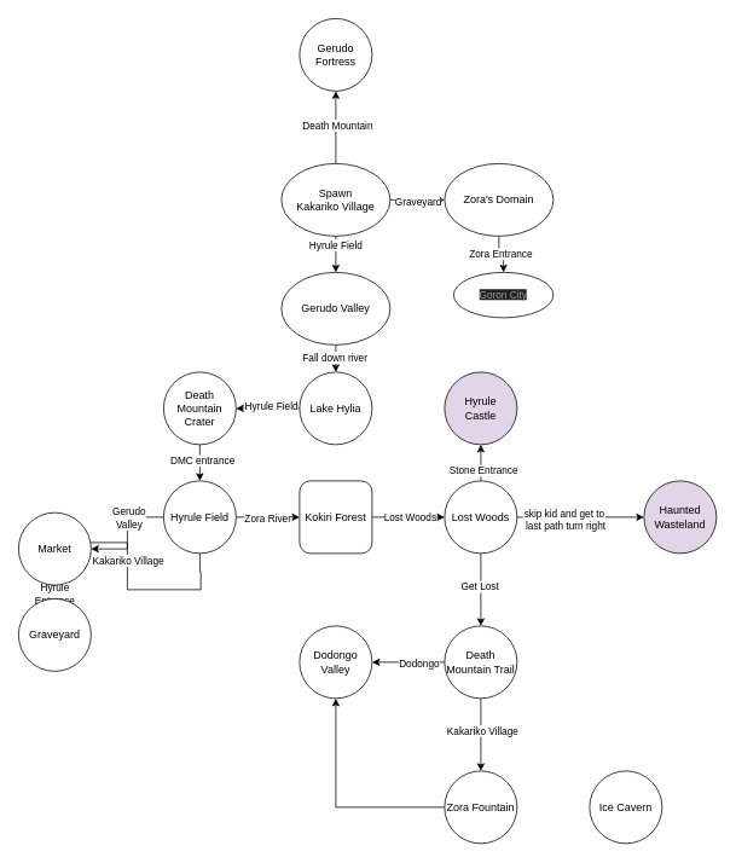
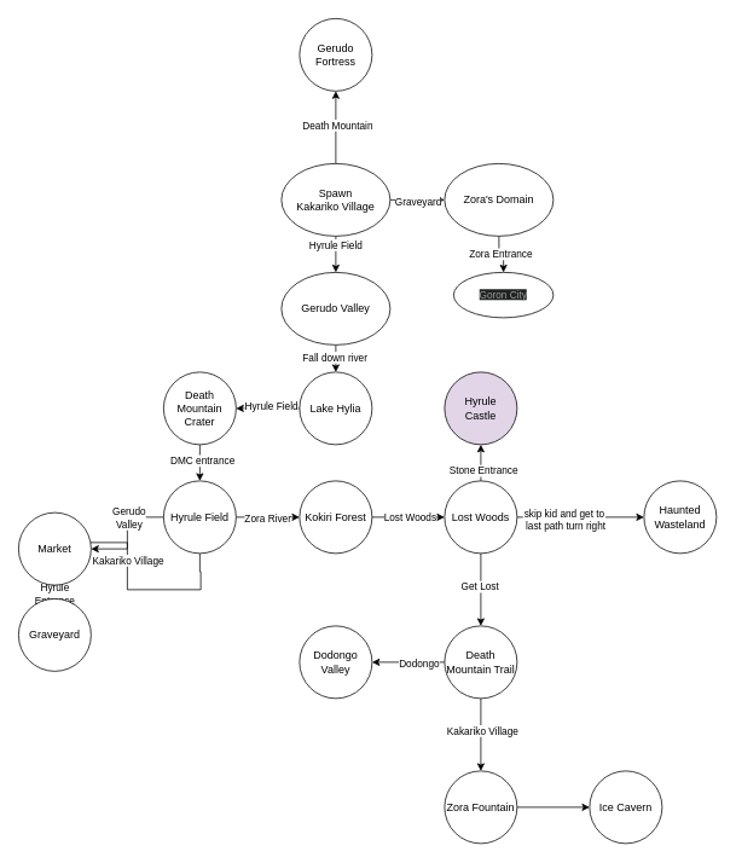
  <mxCell id="0" />
  <mxCell id="1" parent="0" />
  <mxCell id="2" value="" style="edgeStyle=orthogonalEdgeStyle;rounded=0;orthogonalLoop=1;jettySize=auto;html=1;" edge="1" parent="1" source="8" target="11"><mxGeometry relative="1" as="geometry" /></mxCell>
  <mxCell id="3" value="Graveyard" style="edgeLabel;html=1;align=center;verticalAlign=middle;resizable=0;points=[];" vertex="1" connectable="0" parent="2"><mxGeometry x="0.005" y="-1" relative="1" as="geometry"><mxPoint as="offset" /></mxGeometry></mxCell>
  <mxCell id="4" style="edgeStyle=orthogonalEdgeStyle;rounded=0;orthogonalLoop=1;jettySize=auto;html=1;exitX=0.5;exitY=1;exitDx=0;exitDy=0;entryX=0.5;entryY=0;entryDx=0;entryDy=0;" edge="1" parent="1" source="8" target="14"><mxGeometry relative="1" as="geometry" /></mxCell>
  <mxCell id="5" value="Hyrule Field" style="edgeLabel;html=1;align=center;verticalAlign=middle;resizable=0;points=[];" vertex="1" connectable="0" parent="4"><mxGeometry x="-0.562" y="-1" relative="1" as="geometry"><mxPoint as="offset" /></mxGeometry></mxCell>
  <mxCell id="6" value="" style="edgeStyle=orthogonalEdgeStyle;rounded=0;orthogonalLoop=1;jettySize=auto;html=1;" edge="1" parent="1" source="8" target="19"><mxGeometry relative="1" as="geometry" /></mxCell>
  <mxCell id="7" value="Death Mountain" style="edgeLabel;html=1;align=center;verticalAlign=middle;resizable=0;points=[];" vertex="1" connectable="0" parent="6"><mxGeometry x="0.066" y="-1" relative="1" as="geometry"><mxPoint as="offset" /></mxGeometry></mxCell>
  <mxCell id="8" value="Spawn&lt;div&gt;Kakariko Village&lt;/div&gt;" style="ellipse;whiteSpace=wrap;html=1;" vertex="1" parent="1"><mxGeometry x="310" y="180" width="120" height="80" as="geometry" /></mxCell>
  <mxCell id="9" style="edgeStyle=orthogonalEdgeStyle;rounded=0;orthogonalLoop=1;jettySize=auto;html=1;exitX=0.5;exitY=1;exitDx=0;exitDy=0;entryX=0.5;entryY=0;entryDx=0;entryDy=0;" edge="1" parent="1" source="11" target="15"><mxGeometry relative="1" as="geometry" /></mxCell>
  <mxCell id="10" value="Zora Entrance" style="edgeLabel;html=1;align=center;verticalAlign=middle;resizable=0;points=[];" vertex="1" connectable="0" parent="9"><mxGeometry x="-0.045" y="1" relative="1" as="geometry"><mxPoint as="offset" /></mxGeometry></mxCell>
  <mxCell id="11" value="Zora's Domain" style="ellipse;whiteSpace=wrap;html=1;" vertex="1" parent="1"><mxGeometry x="490" y="180" width="120" height="80" as="geometry" /></mxCell>
  <mxCell id="12" value="" style="edgeStyle=orthogonalEdgeStyle;rounded=0;orthogonalLoop=1;jettySize=auto;html=1;" edge="1" parent="1" source="14" target="18"><mxGeometry relative="1" as="geometry" /></mxCell>
  <mxCell id="13" value="Fall down river" style="edgeLabel;html=1;align=center;verticalAlign=middle;resizable=0;points=[];" vertex="1" connectable="0" parent="12"><mxGeometry x="0.328" y="-2" relative="1" as="geometry"><mxPoint as="offset" /></mxGeometry></mxCell>
  <mxCell id="14" value="Gerudo Valley" style="ellipse;whiteSpace=wrap;html=1;" vertex="1" parent="1"><mxGeometry x="310" y="300" width="120" height="80" as="geometry" /></mxCell>
  <mxCell id="15" value="&lt;br&gt;&lt;span data-darkreader-inline-bgcolor=&quot;&quot; data-darkreader-inline-color=&quot;&quot; style=&quot;color: rgb(157, 156, 154); font-family: Helvetica; font-size: 11px; font-style: normal; font-variant-ligatures: normal; font-variant-caps: normal; font-weight: 400; letter-spacing: normal; orphans: 2; text-align: center; text-indent: 0px; text-transform: none; widows: 2; word-spacing: 0px; -webkit-text-stroke-width: 0px; white-space: nowrap; background-color: rgb(33, 35, 35); text-decoration-thickness: initial; text-decoration-style: initial; text-decoration-color: initial; float: none; display: inline !important; --darkreader-inline-color: #78746d; --darkreader-inline-bgcolor: #232424;&quot;&gt;Goron City&lt;/span&gt;&lt;div&gt;&lt;br/&gt;&lt;/div&gt;" style="ellipse;whiteSpace=wrap;html=1;" vertex="1" parent="1"><mxGeometry x="500" y="300" width="110" height="50" as="geometry" /></mxCell>
  <mxCell id="16" value="" style="edgeStyle=orthogonalEdgeStyle;rounded=0;orthogonalLoop=1;jettySize=auto;html=1;" edge="1" parent="1" source="18" target="22"><mxGeometry relative="1" as="geometry" /></mxCell>
  <mxCell id="17" value="Hyrule Field" style="edgeLabel;html=1;align=center;verticalAlign=middle;resizable=0;points=[];" vertex="1" connectable="0" parent="16"><mxGeometry x="-0.091" y="-3" relative="1" as="geometry"><mxPoint as="offset" /></mxGeometry></mxCell>
  <mxCell id="18" value="Lake Hylia" style="ellipse;whiteSpace=wrap;html=1;" vertex="1" parent="1"><mxGeometry x="330" y="410" width="80" height="80" as="geometry" /></mxCell>
  <mxCell id="19" value="Gerudo Fortress" style="ellipse;whiteSpace=wrap;html=1;" vertex="1" parent="1"><mxGeometry x="330" y="20" width="80" height="80" as="geometry" /></mxCell>
  <mxCell id="20" value="" style="edgeStyle=orthogonalEdgeStyle;rounded=0;orthogonalLoop=1;jettySize=auto;html=1;" edge="1" parent="1" source="22" target="29"><mxGeometry relative="1" as="geometry" /></mxCell>
  <mxCell id="21" value="DMC entrance" style="edgeLabel;html=1;align=center;verticalAlign=middle;resizable=0;points=[];" vertex="1" connectable="0" parent="20"><mxGeometry x="-0.169" y="2" relative="1" as="geometry"><mxPoint as="offset" /></mxGeometry></mxCell>
  <mxCell id="22" value="Death Mountain Crater" style="ellipse;whiteSpace=wrap;html=1;" vertex="1" parent="1"><mxGeometry x="180" y="410" width="80" height="80" as="geometry" /></mxCell>
  <mxCell id="23" value="" style="edgeStyle=orthogonalEdgeStyle;rounded=0;orthogonalLoop=1;jettySize=auto;html=1;" edge="1" parent="1" source="29" target="32"><mxGeometry relative="1" as="geometry" /></mxCell>
  <mxCell id="24" value="Zora River" style="edgeLabel;html=1;align=center;verticalAlign=middle;resizable=0;points=[];" vertex="1" connectable="0" parent="23"><mxGeometry x="-0.035" y="-1" relative="1" as="geometry"><mxPoint as="offset" /></mxGeometry></mxCell>
  <mxCell id="25" value="" style="edgeStyle=orthogonalEdgeStyle;rounded=0;orthogonalLoop=1;jettySize=auto;html=1;" edge="1" parent="1" source="29" target="53"><mxGeometry relative="1" as="geometry" /></mxCell>
  <mxCell id="26" value="Gerudo&lt;div&gt;Valley&lt;/div&gt;" style="edgeLabel;html=1;align=center;verticalAlign=middle;resizable=0;points=[];" vertex="1" connectable="0" parent="25"><mxGeometry x="-0.324" relative="1" as="geometry"><mxPoint as="offset" /></mxGeometry></mxCell>
  <mxCell id="27" style="edgeStyle=orthogonalEdgeStyle;rounded=0;orthogonalLoop=1;jettySize=auto;html=1;entryX=1;entryY=1;entryDx=0;entryDy=0;" edge="1" parent="1" source="29" target="53"><mxGeometry relative="1" as="geometry"><mxPoint x="180" y="650" as="targetPoint" /><Array as="points"><mxPoint x="220" y="630" /><mxPoint x="221" y="630" /><mxPoint x="221" y="650" /><mxPoint x="140" y="650" /><mxPoint x="140" y="598" /></Array></mxGeometry></mxCell>
  <mxCell id="28" value="Kakariko Village" style="edgeLabel;html=1;align=center;verticalAlign=middle;resizable=0;points=[];" vertex="1" connectable="0" parent="27"><mxGeometry x="0.185" relative="1" as="geometry"><mxPoint as="offset" /></mxGeometry></mxCell>
  <mxCell id="29" value="Hyrule Field" style="ellipse;whiteSpace=wrap;html=1;" vertex="1" parent="1"><mxGeometry x="180" y="530" width="80" height="80" as="geometry" /></mxCell>
  <mxCell id="30" value="" style="edgeStyle=orthogonalEdgeStyle;rounded=0;orthogonalLoop=1;jettySize=auto;html=1;" edge="1" parent="1" source="32" target="39"><mxGeometry relative="1" as="geometry" /></mxCell>
  <mxCell id="31" value="Lost Woods" style="edgeLabel;html=1;align=center;verticalAlign=middle;resizable=0;points=[];" vertex="1" connectable="0" parent="30"><mxGeometry x="-0.337" y="1" relative="1" as="geometry"><mxPoint x="14" y="1" as="offset" /></mxGeometry></mxCell>
- <mxCell id="32" value="Kokiri Forest" style="whiteSpace=wrap;html=1;rounded=1;" vertex="1" parent="1"><mxGeometry x="330" y="530" width="80" height="80" as="geometry" /></mxCell>
+ <mxCell id="32" value="Kokiri Forest" style="ellipse;whiteSpace=wrap;html=1;" vertex="1" parent="1"><mxGeometry x="330" y="530" width="80" height="80" as="geometry" /></mxCell>
  <mxCell id="33" value="" style="edgeStyle=orthogonalEdgeStyle;rounded=0;orthogonalLoop=1;jettySize=auto;html=1;" edge="1" parent="1" source="39" target="40"><mxGeometry relative="1" as="geometry" /></mxCell>
  <mxCell id="34" value="Stone Entrance" style="edgeLabel;html=1;align=center;verticalAlign=middle;resizable=0;points=[];" vertex="1" connectable="0" parent="33"><mxGeometry x="-0.386" y="-2" relative="1" as="geometry"><mxPoint as="offset" /></mxGeometry></mxCell>
  <mxCell id="35" value="" style="edgeStyle=orthogonalEdgeStyle;rounded=0;orthogonalLoop=1;jettySize=auto;html=1;" edge="1" parent="1" source="39" target="45"><mxGeometry relative="1" as="geometry" /></mxCell>
  <mxCell id="36" value="Get Lost" style="edgeLabel;html=1;align=center;verticalAlign=middle;resizable=0;points=[];" vertex="1" connectable="0" parent="35"><mxGeometry x="-0.1" y="-2" relative="1" as="geometry"><mxPoint as="offset" /></mxGeometry></mxCell>
  <mxCell id="37" value="" style="edgeStyle=orthogonalEdgeStyle;rounded=0;orthogonalLoop=1;jettySize=auto;html=1;" edge="1" parent="1" source="39" target="50"><mxGeometry relative="1" as="geometry" /></mxCell>
  <mxCell id="38" value="skip kid and get to&lt;br&gt;&amp;nbsp;last path turn right" style="edgeLabel;html=1;align=center;verticalAlign=middle;resizable=0;points=[];" vertex="1" connectable="0" parent="37"><mxGeometry x="-0.268" y="-2" relative="1" as="geometry"><mxPoint as="offset" /></mxGeometry></mxCell>
  <mxCell id="39" value="Lost Woods" style="ellipse;whiteSpace=wrap;html=1;" vertex="1" parent="1"><mxGeometry x="490" y="530" width="80" height="80" as="geometry" /></mxCell>
  <mxCell id="40" value="Hyrule&lt;div&gt;Castle&lt;/div&gt;" style="ellipse;whiteSpace=wrap;html=1;fillColor=#e1d5e7;" vertex="1" parent="1"><mxGeometry x="490" y="410" width="80" height="80" as="geometry" /></mxCell>
  <mxCell id="41" value="" style="edgeStyle=orthogonalEdgeStyle;rounded=0;orthogonalLoop=1;jettySize=auto;html=1;" edge="1" parent="1" source="45" target="46"><mxGeometry relative="1" as="geometry" /></mxCell>
  <mxCell id="42" value="Dodongo" style="edgeLabel;html=1;align=center;verticalAlign=middle;resizable=0;points=[];" vertex="1" connectable="0" parent="41"><mxGeometry x="-0.266" y="1" relative="1" as="geometry"><mxPoint as="offset" /></mxGeometry></mxCell>
  <mxCell id="43" value="" style="edgeStyle=orthogonalEdgeStyle;rounded=0;orthogonalLoop=1;jettySize=auto;html=1;" edge="1" parent="1" source="45" target="48"><mxGeometry relative="1" as="geometry" /></mxCell>
  <mxCell id="44" value="Kakariko Village" style="edgeLabel;html=1;align=center;verticalAlign=middle;resizable=0;points=[];" vertex="1" connectable="0" parent="43"><mxGeometry x="-0.117" y="1" relative="1" as="geometry"><mxPoint as="offset" /></mxGeometry></mxCell>
  <mxCell id="45" value="Death Mountain Trail" style="ellipse;whiteSpace=wrap;html=1;" vertex="1" parent="1"><mxGeometry x="490" y="690" width="80" height="80" as="geometry" /></mxCell>
  <mxCell id="46" value="Dodongo Valley" style="ellipse;whiteSpace=wrap;html=1;" vertex="1" parent="1"><mxGeometry x="330" y="690" width="80" height="80" as="geometry" /></mxCell>
- <mxCell id="47" value="" style="edgeStyle=orthogonalEdgeStyle;rounded=0;orthogonalLoop=1;jettySize=auto;html=1;" edge="1" parent="1" source="48" target="46"><mxGeometry relative="1" as="geometry" /></mxCell>
+ <mxCell id="47" value="" style="edgeStyle=orthogonalEdgeStyle;rounded=0;orthogonalLoop=1;jettySize=auto;html=1;" edge="1" parent="1" source="48" target="49"><mxGeometry relative="1" as="geometry" /></mxCell>
  <mxCell id="48" value="Zora Fountain" style="ellipse;whiteSpace=wrap;html=1;" vertex="1" parent="1"><mxGeometry x="490" y="850" width="80" height="80" as="geometry" /></mxCell>
  <mxCell id="49" value="Ice Cavern" style="ellipse;whiteSpace=wrap;html=1;" vertex="1" parent="1"><mxGeometry x="650" y="850" width="80" height="80" as="geometry" /></mxCell>
- <mxCell id="50" value="Haunted Wasteland" style="ellipse;whiteSpace=wrap;html=1;fillColor=#e1d5e7;" vertex="1" parent="1"><mxGeometry x="710" y="530" width="80" height="80" as="geometry" /></mxCell>
+ <mxCell id="50" value="Haunted Wasteland" style="ellipse;whiteSpace=wrap;html=1;" vertex="1" parent="1"><mxGeometry x="710" y="530" width="80" height="80" as="geometry" /></mxCell>
  <mxCell id="51" value="" style="edgeStyle=orthogonalEdgeStyle;rounded=0;orthogonalLoop=1;jettySize=auto;html=1;" edge="1" parent="1" source="53" target="54"><mxGeometry relative="1" as="geometry" /></mxCell>
  <mxCell id="52" value="Hyrule&lt;div&gt;Entrance&lt;/div&gt;" style="edgeLabel;html=1;align=center;verticalAlign=middle;resizable=0;points=[];" vertex="1" connectable="0" parent="51"><mxGeometry x="-0.051" y="1" relative="1" as="geometry"><mxPoint as="offset" /></mxGeometry></mxCell>
  <mxCell id="53" value="Market" style="ellipse;whiteSpace=wrap;html=1;" vertex="1" parent="1"><mxGeometry x="20" y="565" width="80" height="80" as="geometry" /></mxCell>
  <mxCell id="54" value="Graveyard" style="ellipse;whiteSpace=wrap;html=1;" vertex="1" parent="1"><mxGeometry x="20" y="660" width="80" height="80" as="geometry" /></mxCell>
